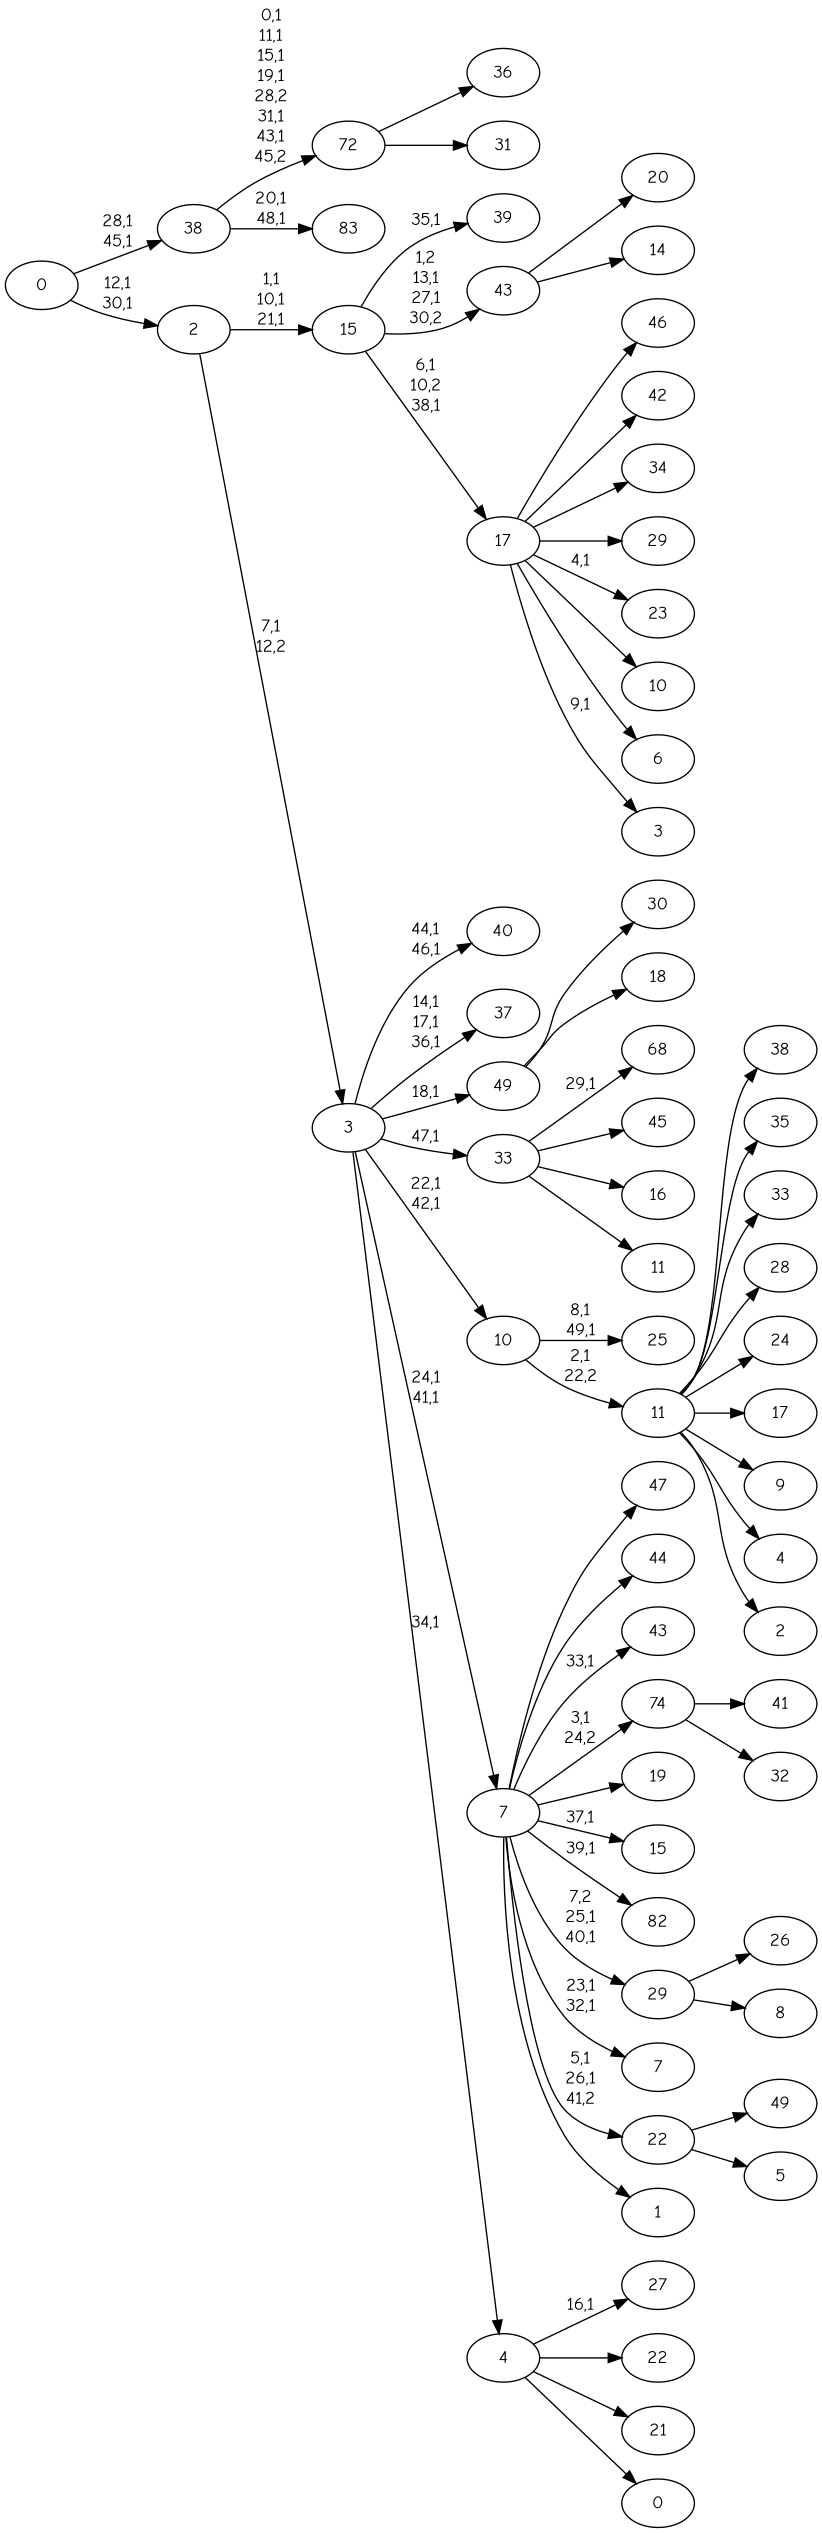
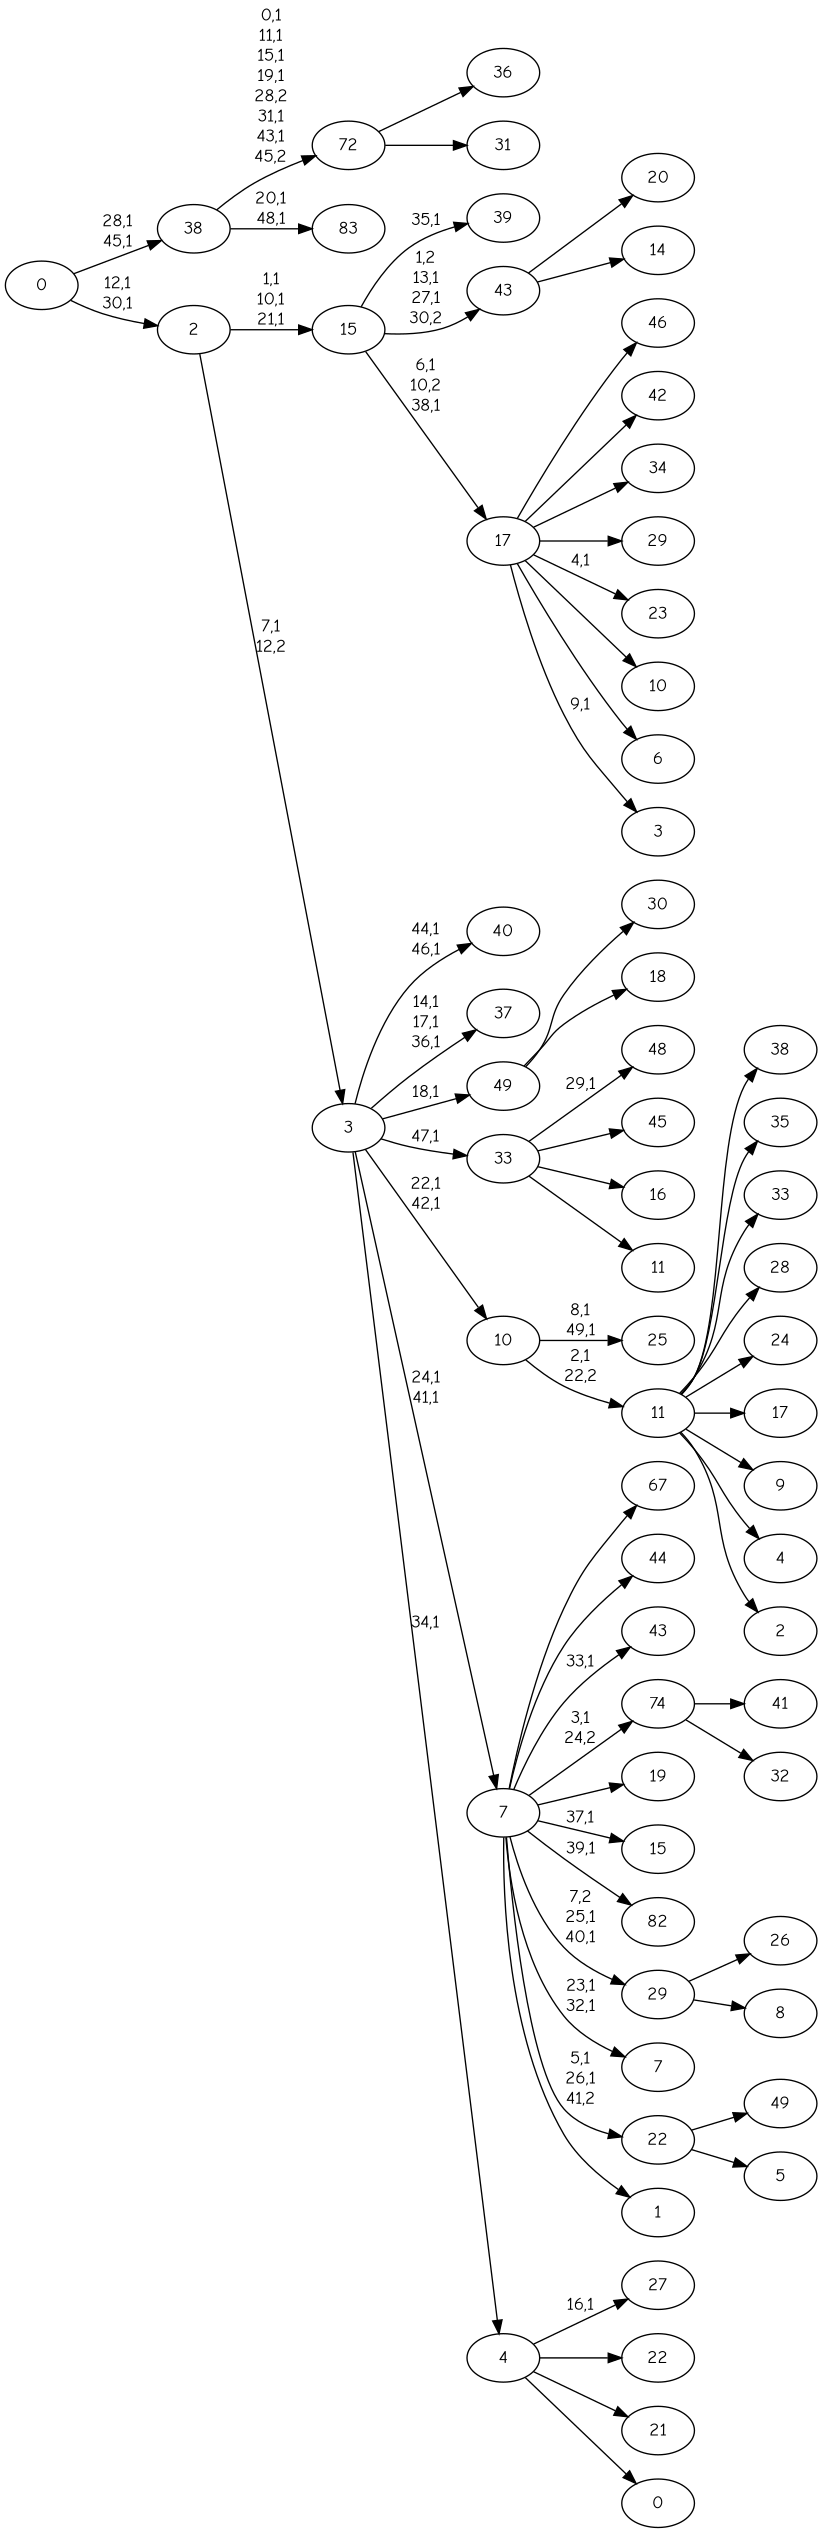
  digraph {
    fontname="Comic Neue"
    rankdir=LR
    node [fontname="Comic Neue"]
    edge [fontname="Comic Neue"]
    n1 [label=49]
-   n2 [label=68]
-   n3 [label=47]
+   n2 [label=48]
+   n3 [label=67]
    n4 [label=46]
    n5 [label=45]
    n6 [label=44]
    n7 [label=43]
    n8 [label=42]
    n9 [label=41]
    n10 [label=40]
    n11 [label=39]
    n12 [label=38]
    n13 [label=37]
    n14 [label=36]
    n15 [label=35]
    n16 [label=34]
    n17 [label=33]
    n18 [label=32]
    74
    n20 [label=31]
    72
    n22 [label=30]
    n23 [label=29]
    n24 [label=28]
    n25 [label=27]
    n26 [label=26]
    n27 [label=25]
    n28 [label=24]
    n29 [label=23]
    n30 [label=22]
    n31 [label=21]
    n32 [label=20]
    n33 [label=19]
    n34 [label=18]
    49
    n36 [label=17]
    n37 [label=16]
    n38 [label=15]
    n39 [label=14]
    43
    n41 [label=83]
    38
    n43 [label=82]
    n44 [label=11]
    33
    n46 [label=10]
    n47 [label=9]
    n48 [label=8]
    29
    n50 [label=7]
    n51 [label=6]
    n52 [label=5]
    22
    n54 [label=4]
    n55 [label=3]
    17
    15
    n58 [label=2]
    11
    10
    n61 [label=1]
    7
    n63 [label=0]
    4
    3
    2
    0
    74 -> n9
    74 -> n18
    72 -> n14
    72 -> n20
    49 -> n22
    49 -> n34
    43 -> n32
    43 -> n39
    38 -> 72 [label="0,1\n11,1\n15,1\n19,1\n28,2\n31,1\n43,1\n45,2"]
    38 -> n41 [label="20,1\n48,1"]
    33 -> n2 [label="29,1"]
    33 -> n5
    33 -> n37
    33 -> n44
    29 -> n26
    29 -> n48
    22 -> n1
    22 -> n52
    17 -> n4
    17 -> n8
    17 -> n16
    17 -> n23
    17 -> n29 [label="4,1"]
    17 -> n46
    17 -> n51
    17 -> n55 [label="9,1"]
    15 -> n11 [label="35,1"]
    15 -> 43 [label="1,2\n13,1\n27,1\n30,2"]
    15 -> 17 [label="6,1\n10,2\n38,1"]
    11 -> n12
    11 -> n15
    11 -> n17
    11 -> n24
    11 -> n28
    11 -> n36
    11 -> n47
    11 -> n54
    11 -> n58
    10 -> n27 [label="8,1\n49,1"]
    10 -> 11 [label="2,1\n22,2"]
    7 -> n3
    7 -> n6
    7 -> n7 [label="33,1"]
    7 -> 74 [label="3,1\n24,2"]
    7 -> n33
    7 -> n38 [label="37,1"]
    7 -> n43 [label="39,1"]
    7 -> 29 [label="7,2\n25,1\n40,1"]
    7 -> n50 [label="23,1\n32,1"]
    7 -> 22 [label="5,1\n26,1\n41,2"]
    7 -> n61
    4 -> n25 [label="16,1"]
    4 -> n30
    4 -> n31
    4 -> n63
    3 -> n10 [label="44,1\n46,1"]
    3 -> n13 [label="14,1\n17,1\n36,1"]
    3 -> 49 [label="18,1"]
    3 -> 33 [label="47,1"]
    3 -> 10 [label="22,1\n42,1"]
    3 -> 7 [label="24,1\n41,1"]
    3 -> 4 [label="34,1"]
    2 -> 15 [label="1,1\n10,1\n21,1"]
    2 -> 3 [label="7,1\n12,2"]
    0 -> 38 [label="28,1\n45,1"]
    0 -> 2 [label="12,1\n30,1"]
  }
